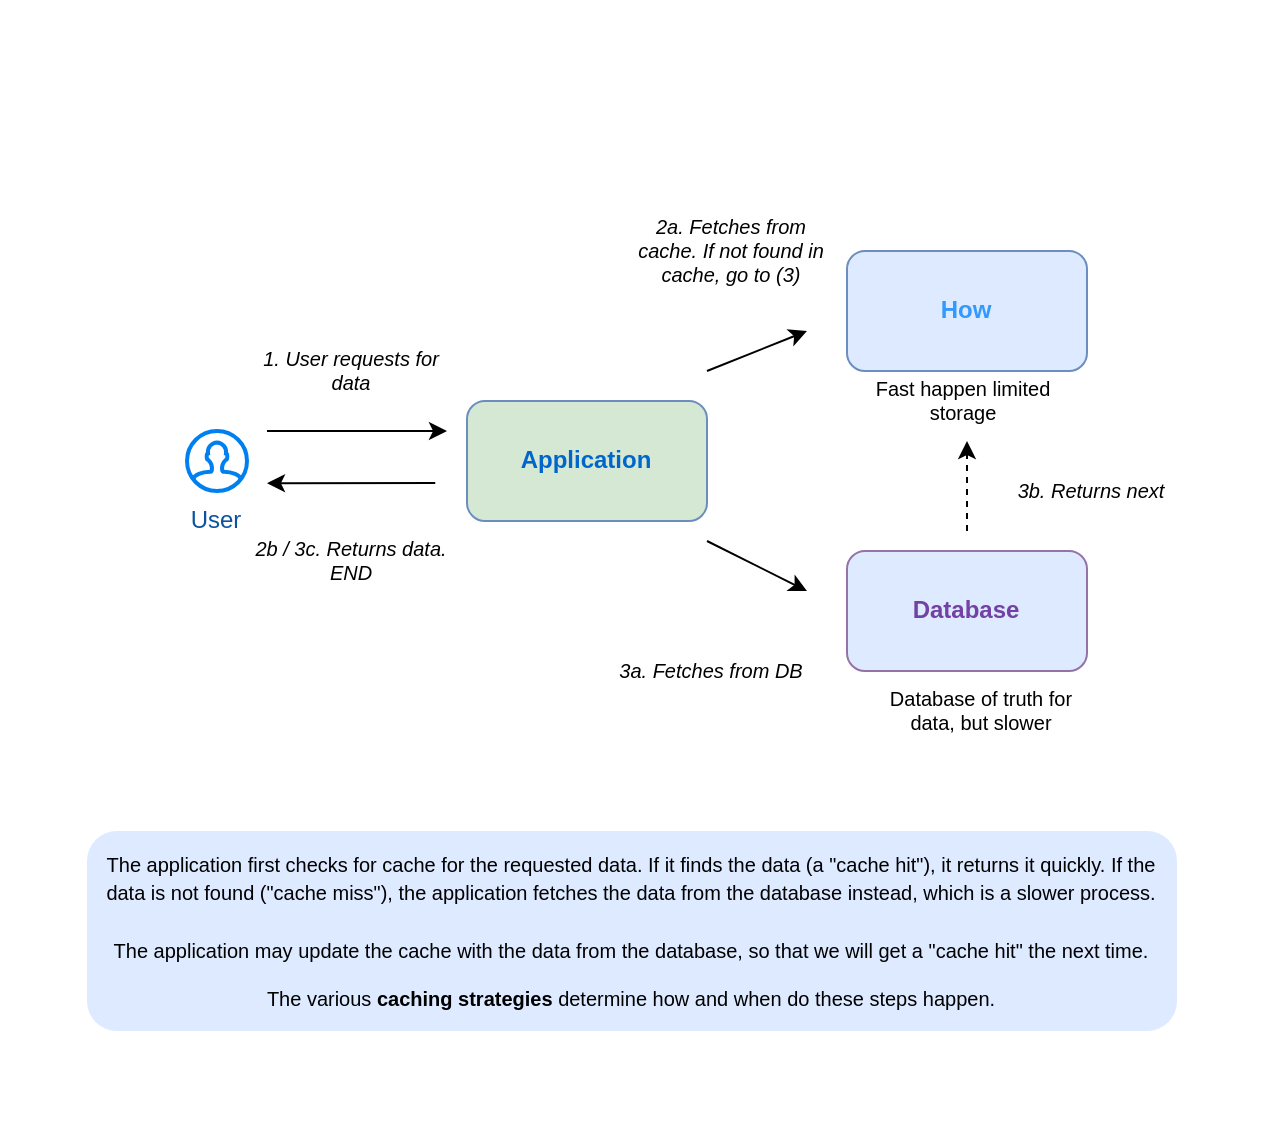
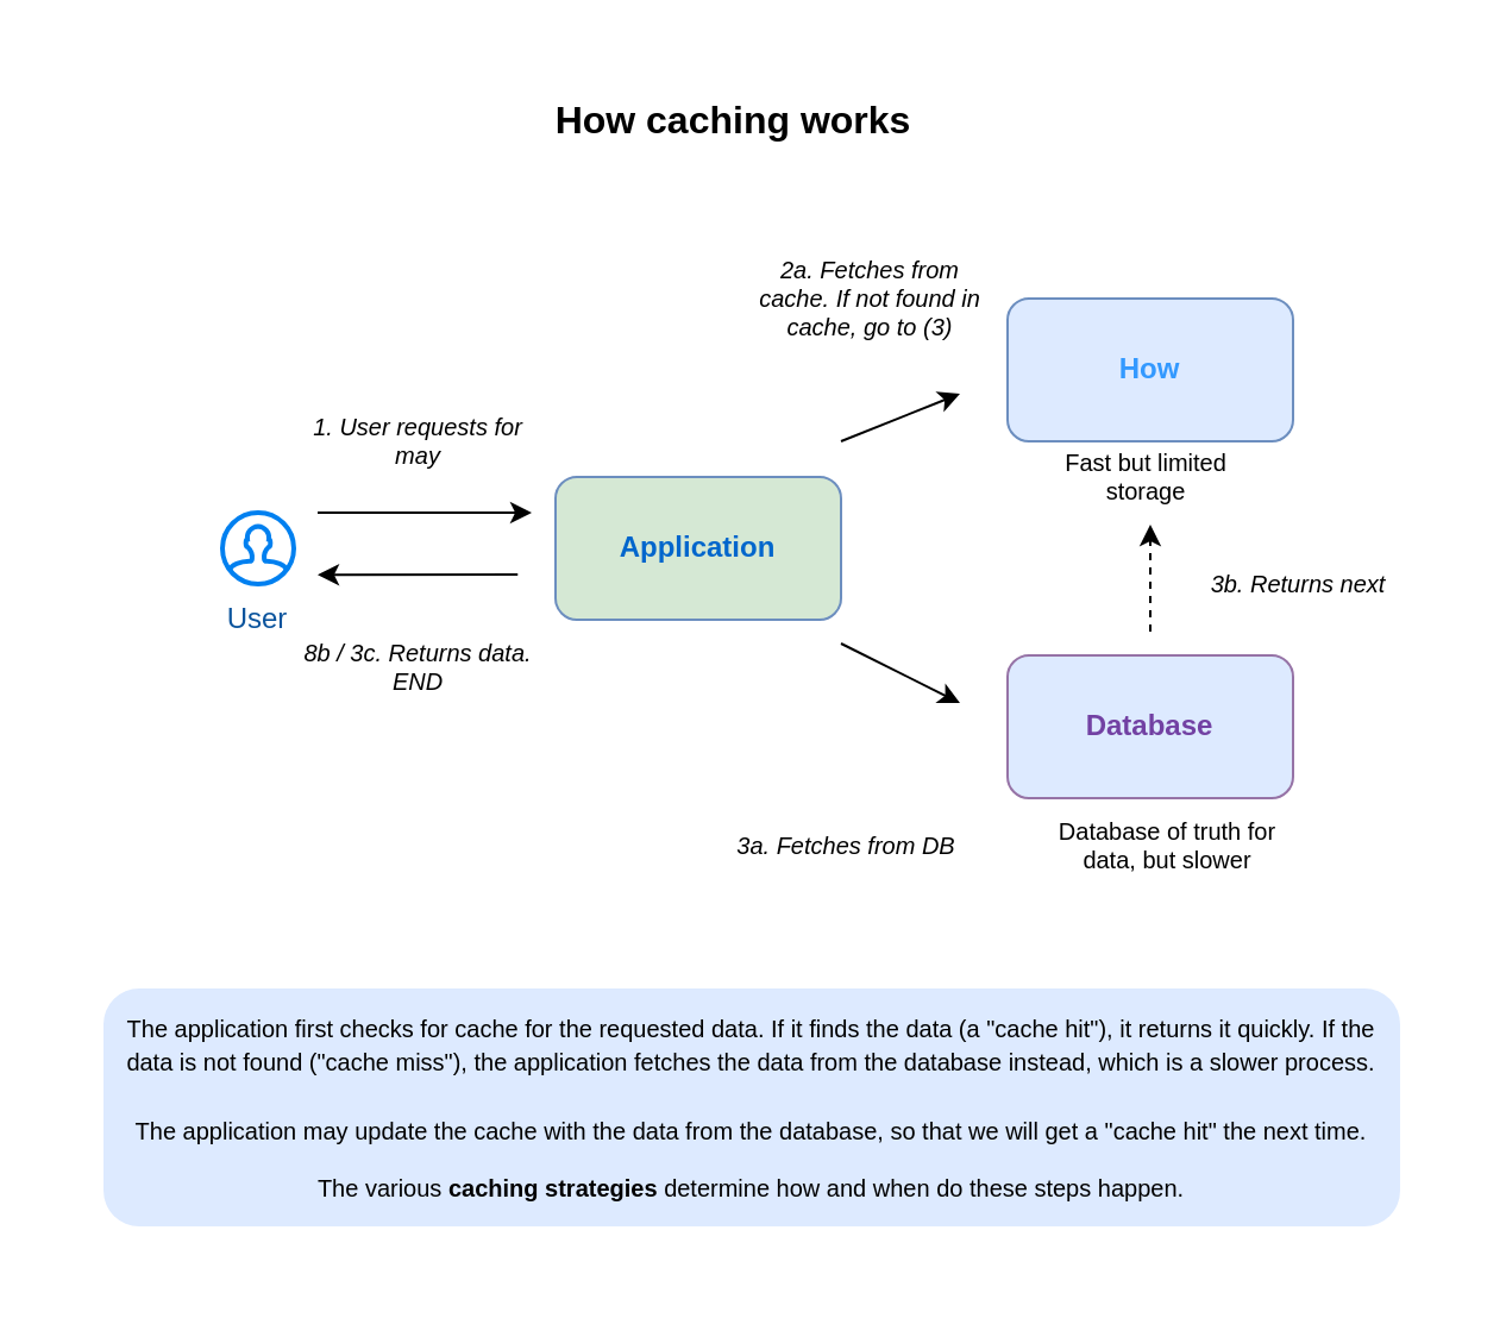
  <mxCell id="0" />
  <mxCell id="1" parent="0" />
  <mxCell id="2" value="" style="rounded=0;whiteSpace=wrap;html=1;strokeColor=none;" vertex="1" parent="1"><mxGeometry x="20.5" y="20" width="590" height="520" as="geometry" /></mxCell>
  <mxCell id="3" value="" style="html=1;verticalLabelPosition=bottom;align=center;labelBackgroundColor=#ffffff;verticalAlign=top;strokeWidth=2;strokeColor=#0080F0;shadow=0;dashed=0;shape=mxgraph.ios7.icons.user;" vertex="1" parent="1"><mxGeometry x="93" y="215" width="30" height="30" as="geometry" /></mxCell>
  <mxCell id="4" value="User" style="text;html=1;align=center;verticalAlign=middle;whiteSpace=wrap;rounded=0;fontColor=#0B549D;" vertex="1" parent="1"><mxGeometry x="78" y="245" width="60" height="30" as="geometry" /></mxCell>
  <mxCell id="5" value="&lt;b&gt;Application&lt;/b&gt;" style="rounded=1;whiteSpace=wrap;html=1;fillColor=#d5e8d4;strokeColor=#6c8ebf;fontColor=#0066CC;" vertex="1" parent="1"><mxGeometry x="233" y="200" width="120" height="60" as="geometry" /></mxCell>
  <mxCell id="6" value="&lt;b&gt;&lt;font color=&quot;#3399ff&quot;&gt;How&lt;/font&gt;&lt;/b&gt;" style="rounded=1;whiteSpace=wrap;html=1;fillColor=#DDEAFF;strokeColor=#6c8ebf;fontColor=#A9C4EB;" vertex="1" parent="1"><mxGeometry x="423" y="125" width="120" height="60" as="geometry" /></mxCell>
  <mxCell id="7" value="&lt;b&gt;Database&lt;/b&gt;" style="rounded=1;whiteSpace=wrap;html=1;fillColor=#ddeaff;strokeColor=#9673a6;fontColor=#7241A3;" vertex="1" parent="1"><mxGeometry x="423" y="275" width="120" height="60" as="geometry" /></mxCell>
  <mxCell id="8" value="" style="endArrow=classic;html=1;rounded=0;" edge="1" parent="1"><mxGeometry width="50" height="50" relative="1" as="geometry"><mxPoint x="133" y="215" as="sourcePoint" /><mxPoint x="223" y="215" as="targetPoint" /></mxGeometry></mxCell>
  <mxCell id="9" value="" style="endArrow=classic;html=1;rounded=0;entryX=0.848;entryY=-0.129;entryDx=0;entryDy=0;entryPerimeter=0;" edge="1" parent="1"><mxGeometry width="50" height="50" relative="1" as="geometry"><mxPoint x="217.12" y="241" as="sourcePoint" /><mxPoint x="133" y="241.13" as="targetPoint" /></mxGeometry></mxCell>
  <mxCell id="10" value="" style="endArrow=classic;html=1;rounded=0;" edge="1" parent="1"><mxGeometry width="50" height="50" relative="1" as="geometry"><mxPoint x="353" y="185" as="sourcePoint" /><mxPoint x="403" y="165" as="targetPoint" /></mxGeometry></mxCell>
  <mxCell id="11" value="" style="endArrow=classic;html=1;rounded=0;" edge="1" parent="1"><mxGeometry width="50" height="50" relative="1" as="geometry"><mxPoint x="353" y="270" as="sourcePoint" /><mxPoint x="403" y="295" as="targetPoint" /></mxGeometry></mxCell>
- <mxCell id="12" value="1. User requests for data" style="text;html=1;align=center;verticalAlign=middle;whiteSpace=wrap;rounded=0;fontSize=10;fontStyle=2" vertex="1" parent="1"><mxGeometry x="123" y="170" width="105" height="30" as="geometry" /></mxCell>
+ <mxCell id="12" value="1. User requests for may" style="text;html=1;align=center;verticalAlign=middle;whiteSpace=wrap;rounded=0;fontSize=10;fontStyle=2" vertex="1" parent="1"><mxGeometry x="123" y="170" width="105" height="30" as="geometry" /></mxCell>
  <mxCell id="13" value="2a. Fetches from cache. If not found in cache, go to (3)" style="text;html=1;align=center;verticalAlign=middle;whiteSpace=wrap;rounded=0;fontSize=10;fontStyle=2" vertex="1" parent="1"><mxGeometry x="313" y="110" width="105" height="30" as="geometry" /></mxCell>
- <mxCell id="14" value="3a. Fetches from DB" style="text;html=1;align=center;verticalAlign=middle;whiteSpace=wrap;rounded=0;fontSize=10;fontStyle=2" vertex="1" parent="1"><mxGeometry x="303" y="320" width="105" height="30" as="geometry" /></mxCell>
- <mxCell id="15" value="2b / 3c. Returns data. END" style="text;html=1;align=center;verticalAlign=middle;whiteSpace=wrap;rounded=0;fontSize=10;fontStyle=2" vertex="1" parent="1"><mxGeometry x="123" y="265" width="105" height="30" as="geometry" /></mxCell>
- <mxCell id="16" value="Fast happen limited storage" style="text;html=1;align=center;verticalAlign=middle;whiteSpace=wrap;rounded=0;fontSize=10;" vertex="1" parent="1"><mxGeometry x="429" y="185" width="105" height="30" as="geometry" /></mxCell>
+ <mxCell id="14" value="3a. Fetches from DB" style="text;html=1;align=center;verticalAlign=middle;whiteSpace=wrap;rounded=0;fontSize=10;fontStyle=2" vertex="1" parent="1"><mxGeometry x="303" y="340" width="105" height="30" as="geometry" /></mxCell>
+ <mxCell id="15" value="8b / 3c. Returns data. END" style="text;html=1;align=center;verticalAlign=middle;whiteSpace=wrap;rounded=0;fontSize=10;fontStyle=2" vertex="1" parent="1"><mxGeometry x="123" y="265" width="105" height="30" as="geometry" /></mxCell>
+ <mxCell id="16" value="Fast but limited storage" style="text;html=1;align=center;verticalAlign=middle;whiteSpace=wrap;rounded=0;fontSize=10;" vertex="1" parent="1"><mxGeometry x="429" y="185" width="105" height="30" as="geometry" /></mxCell>
  <mxCell id="17" value="Database of truth for data, but slower" style="text;html=1;align=center;verticalAlign=middle;whiteSpace=wrap;rounded=0;fontSize=10;" vertex="1" parent="1"><mxGeometry x="438" y="340" width="105" height="30" as="geometry" /></mxCell>
  <mxCell id="18" value="" style="endArrow=classic;html=1;rounded=0;dashed=1;" edge="1" parent="1"><mxGeometry width="50" height="50" relative="1" as="geometry"><mxPoint x="483" y="265" as="sourcePoint" /><mxPoint x="483" y="220" as="targetPoint" /></mxGeometry></mxCell>
  <mxCell id="19" value="3b. Returns next" style="text;html=1;align=center;verticalAlign=middle;whiteSpace=wrap;rounded=0;fontSize=10;fontStyle=2" vertex="1" parent="1"><mxGeometry x="493" y="230" width="105" height="30" as="geometry" /></mxCell>
  <mxCell id="20" value="&lt;span style=&quot;font-size: 10px;&quot;&gt;The application first checks for cache for the requested data. If it finds the data (a &quot;cache hit&quot;), it returns it quickly. If the data is not found (&quot;cache miss&quot;), the application fetches the data from the database instead, which is a slower process.&lt;/span&gt;&lt;br style=&quot;font-size: 10px;&quot;&gt;&lt;br style=&quot;font-size: 10px;&quot;&gt;&lt;span style=&quot;font-size: 10px;&quot;&gt;The application may update the cache with the data from the database, so that we will get a &quot;cache hit&quot; the next time.&lt;/span&gt;&lt;div style=&quot;font-size: 10px;&quot;&gt;&lt;br&gt;&lt;/div&gt;&lt;div style=&quot;font-size: 10px;&quot;&gt;The various&amp;nbsp;&lt;b&gt;caching strategies&amp;nbsp;&lt;/b&gt;determine how and when do these steps happen.&lt;/div&gt;" style="rounded=1;whiteSpace=wrap;html=1;fillColor=#DDEAFF;strokeColor=none;" vertex="1" parent="1"><mxGeometry x="43" y="415" width="545" height="100" as="geometry" /></mxCell>
+ <mxCell id="21" value="&lt;b style=&quot;font-size: 16px;&quot;&gt;How caching works&lt;/b&gt;" style="text;html=1;align=center;verticalAlign=middle;whiteSpace=wrap;rounded=0;fontSize=16;" vertex="1" parent="1"><mxGeometry x="213" y="35" width="190" height="30" as="geometry" /></mxCell>
